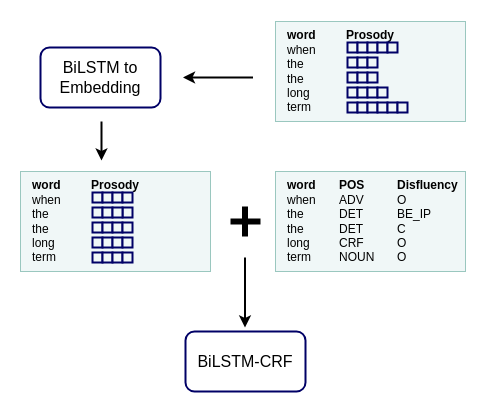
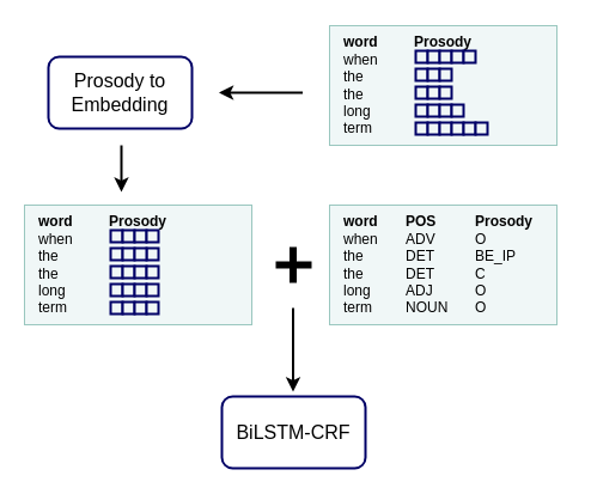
  <mxCell id="0" />
  <mxCell id="1" parent="0" />
  <mxCell id="2" value="&lt;font style=&quot;font-size: 16px&quot;&gt;BiLSTM-CRF&lt;/font&gt;" style="rounded=1;whiteSpace=wrap;html=1;strokeColor=#000066;strokeWidth=2;" vertex="1" parent="1"><mxGeometry x="185" y="331" width="120" height="60" as="geometry" /></mxCell>
  <mxCell id="3" value="" style="group" vertex="1" connectable="0" parent="1"><mxGeometry x="275" y="171" width="190" height="100" as="geometry" /></mxCell>
  <mxCell id="4" value="" style="rounded=0;whiteSpace=wrap;html=1;align=left;fillColor=#F0F7F7;strokeColor=#9AC7BF;" vertex="1" parent="3"><mxGeometry width="190" height="100" as="geometry" /></mxCell>
  <mxCell id="5" value="&lt;div align=&quot;left&quot;&gt;&lt;b&gt;word&lt;/b&gt;&lt;/div&gt;&lt;div align=&quot;left&quot;&gt;&lt;b&gt;&lt;/b&gt;when&amp;nbsp; &lt;br&gt;&lt;/div&gt;&lt;div align=&quot;left&quot;&gt;the&lt;br&gt;&lt;/div&gt;&lt;div align=&quot;left&quot;&gt;the&lt;br&gt;&lt;/div&gt;&lt;div align=&quot;left&quot;&gt;long&lt;br&gt;&lt;/div&gt;&lt;div align=&quot;left&quot;&gt;term&lt;br&gt;&lt;/div&gt;" style="text;html=1;strokeColor=none;fillColor=none;align=left;verticalAlign=middle;whiteSpace=wrap;rounded=0;" vertex="1" parent="3"><mxGeometry x="10" width="40" height="100" as="geometry" /></mxCell>
- <mxCell id="6" value="&lt;div align=&quot;left&quot;&gt;&lt;b&gt;POS&lt;/b&gt;&lt;/div&gt;&lt;div align=&quot;left&quot;&gt;ADV&lt;/div&gt;&lt;div align=&quot;left&quot;&gt;DET&lt;/div&gt;&lt;div align=&quot;left&quot;&gt;DET&lt;/div&gt;&lt;div align=&quot;left&quot;&gt;CRF&lt;/div&gt;&lt;div align=&quot;left&quot;&gt;NOUN&lt;br&gt;&lt;/div&gt;" style="text;html=1;strokeColor=none;fillColor=none;align=left;verticalAlign=middle;whiteSpace=wrap;rounded=0;" vertex="1" parent="3"><mxGeometry x="62" width="40" height="100" as="geometry" /></mxCell>
- <mxCell id="7" value="&lt;div align=&quot;left&quot;&gt;&lt;b&gt;Disfluency&lt;/b&gt;&lt;/div&gt;&lt;div align=&quot;left&quot;&gt;O&lt;/div&gt;&lt;div align=&quot;left&quot;&gt;BE_IP&lt;/div&gt;&lt;div align=&quot;left&quot;&gt;C&lt;/div&gt;&lt;div align=&quot;left&quot;&gt;O&lt;/div&gt;&lt;div align=&quot;left&quot;&gt;O&lt;br&gt;&lt;/div&gt;" style="text;html=1;strokeColor=none;fillColor=none;align=left;verticalAlign=middle;whiteSpace=wrap;rounded=0;" vertex="1" parent="3"><mxGeometry x="120" width="70" height="100" as="geometry" /></mxCell>
- <mxCell id="8" value="&lt;font style=&quot;font-size: 16px&quot;&gt;BiLSTM to Embedding&lt;/font&gt;" style="rounded=1;whiteSpace=wrap;html=1;strokeColor=#000066;strokeWidth=2;" vertex="1" parent="1"><mxGeometry x="40" y="47" width="120" height="60" as="geometry" /></mxCell>
+ <mxCell id="6" value="&lt;div align=&quot;left&quot;&gt;&lt;b&gt;POS&lt;/b&gt;&lt;/div&gt;&lt;div align=&quot;left&quot;&gt;ADV&lt;/div&gt;&lt;div align=&quot;left&quot;&gt;DET&lt;/div&gt;&lt;div align=&quot;left&quot;&gt;DET&lt;/div&gt;&lt;div align=&quot;left&quot;&gt;ADJ&lt;/div&gt;&lt;div align=&quot;left&quot;&gt;NOUN&lt;br&gt;&lt;/div&gt;" style="text;html=1;strokeColor=none;fillColor=none;align=left;verticalAlign=middle;whiteSpace=wrap;rounded=0;" vertex="1" parent="3"><mxGeometry x="62" width="40" height="100" as="geometry" /></mxCell>
+ <mxCell id="7" value="&lt;div align=&quot;left&quot;&gt;&lt;b&gt;Prosody&lt;/b&gt;&lt;/div&gt;&lt;div align=&quot;left&quot;&gt;O&lt;/div&gt;&lt;div align=&quot;left&quot;&gt;BE_IP&lt;/div&gt;&lt;div align=&quot;left&quot;&gt;C&lt;/div&gt;&lt;div align=&quot;left&quot;&gt;O&lt;/div&gt;&lt;div align=&quot;left&quot;&gt;O&lt;br&gt;&lt;/div&gt;" style="text;html=1;strokeColor=none;fillColor=none;align=left;verticalAlign=middle;whiteSpace=wrap;rounded=0;" vertex="1" parent="3"><mxGeometry x="120" width="70" height="100" as="geometry" /></mxCell>
+ <mxCell id="8" value="&lt;font style=&quot;font-size: 16px&quot;&gt;Prosody to Embedding&lt;/font&gt;" style="rounded=1;whiteSpace=wrap;html=1;strokeColor=#000066;strokeWidth=2;" vertex="1" parent="1"><mxGeometry x="40" y="47" width="120" height="60" as="geometry" /></mxCell>
  <mxCell id="9" value="" style="group" vertex="1" connectable="0" parent="1"><mxGeometry x="275" y="21" width="190" height="100" as="geometry" /></mxCell>
  <mxCell id="10" value="" style="rounded=0;whiteSpace=wrap;html=1;align=left;fillColor=#F0F7F7;strokeColor=#9AC7BF;" vertex="1" parent="9"><mxGeometry width="190" height="100" as="geometry" /></mxCell>
  <mxCell id="11" value="&lt;div align=&quot;left&quot;&gt;&lt;b&gt;word&lt;/b&gt;&lt;/div&gt;&lt;div align=&quot;left&quot;&gt;&lt;b&gt;&lt;/b&gt;when&amp;nbsp; &lt;br&gt;&lt;/div&gt;&lt;div align=&quot;left&quot;&gt;the&lt;br&gt;&lt;/div&gt;&lt;div align=&quot;left&quot;&gt;the&lt;br&gt;&lt;/div&gt;&lt;div align=&quot;left&quot;&gt;long&lt;br&gt;&lt;/div&gt;&lt;div align=&quot;left&quot;&gt;term&lt;br&gt;&lt;/div&gt;" style="text;html=1;strokeColor=none;fillColor=none;align=left;verticalAlign=middle;whiteSpace=wrap;rounded=0;" vertex="1" parent="9"><mxGeometry x="10" width="40" height="100" as="geometry" /></mxCell>
  <mxCell id="12" value="&lt;b&gt;Prosody&lt;/b&gt;" style="text;html=1;strokeColor=none;fillColor=none;align=left;verticalAlign=middle;whiteSpace=wrap;rounded=0;" vertex="1" parent="9"><mxGeometry x="69" y="-1" width="128" height="30" as="geometry" /></mxCell>
  <mxCell id="13" value="" style="group" vertex="1" connectable="0" parent="9"><mxGeometry x="72" y="20" width="40" height="10" as="geometry" /></mxCell>
  <mxCell id="14" value="" style="group" vertex="1" connectable="0" parent="13"><mxGeometry width="40" height="10" as="geometry" /></mxCell>
  <mxCell id="15" value="" style="group" vertex="1" connectable="0" parent="14"><mxGeometry width="20" height="10" as="geometry" /></mxCell>
  <mxCell id="16" value="" style="rounded=0;whiteSpace=wrap;html=1;strokeColor=#000066;strokeWidth=2;fillColor=#F0F7F7;" vertex="1" parent="15"><mxGeometry y="1" width="10" height="10" as="geometry" /></mxCell>
  <mxCell id="17" value="" style="rounded=0;whiteSpace=wrap;html=1;strokeColor=#000066;strokeWidth=2;fillColor=#F0F7F7;" vertex="1" parent="15"><mxGeometry x="10" y="1" width="10" height="10" as="geometry" /></mxCell>
  <mxCell id="18" value="" style="rounded=0;whiteSpace=wrap;html=1;strokeColor=#000066;strokeWidth=2;fillColor=#F0F7F7;" vertex="1" parent="14"><mxGeometry x="20" y="1" width="10" height="10" as="geometry" /></mxCell>
  <mxCell id="19" value="" style="rounded=0;whiteSpace=wrap;html=1;strokeColor=#000066;strokeWidth=2;fillColor=#F0F7F7;" vertex="1" parent="14"><mxGeometry x="30" y="1" width="10" height="10" as="geometry" /></mxCell>
  <mxCell id="20" value="" style="rounded=0;whiteSpace=wrap;html=1;strokeColor=#000066;strokeWidth=2;fillColor=#F0F7F7;" vertex="1" parent="9"><mxGeometry x="112" y="21" width="10" height="10" as="geometry" /></mxCell>
  <mxCell id="21" value="" style="group" vertex="1" connectable="0" parent="9"><mxGeometry x="72" y="36" width="30" height="10" as="geometry" /></mxCell>
  <mxCell id="22" value="" style="rounded=0;whiteSpace=wrap;html=1;strokeColor=#000066;strokeWidth=2;fillColor=#F0F7F7;" vertex="1" parent="21"><mxGeometry width="10" height="10" as="geometry" /></mxCell>
  <mxCell id="23" value="" style="rounded=0;whiteSpace=wrap;html=1;strokeColor=#000066;strokeWidth=2;fillColor=#F0F7F7;" vertex="1" parent="21"><mxGeometry x="10" width="10" height="10" as="geometry" /></mxCell>
  <mxCell id="24" value="" style="rounded=0;whiteSpace=wrap;html=1;strokeColor=#000066;strokeWidth=2;fillColor=#F0F7F7;" vertex="1" parent="21"><mxGeometry x="20" width="10" height="10" as="geometry" /></mxCell>
  <mxCell id="25" value="" style="group" vertex="1" connectable="0" parent="9"><mxGeometry x="72" y="51" width="30" height="10" as="geometry" /></mxCell>
  <mxCell id="26" value="" style="group" vertex="1" connectable="0" parent="25"><mxGeometry width="30" height="10" as="geometry" /></mxCell>
  <mxCell id="27" value="" style="group" vertex="1" connectable="0" parent="26"><mxGeometry width="30" height="10" as="geometry" /></mxCell>
  <mxCell id="28" value="" style="group" vertex="1" connectable="0" parent="27"><mxGeometry width="30" height="10" as="geometry" /></mxCell>
  <mxCell id="29" value="" style="rounded=0;whiteSpace=wrap;html=1;strokeColor=#000066;strokeWidth=2;fillColor=#F0F7F7;" vertex="1" parent="28"><mxGeometry width="10" height="10" as="geometry" /></mxCell>
  <mxCell id="30" value="" style="rounded=0;whiteSpace=wrap;html=1;strokeColor=#000066;strokeWidth=2;fillColor=#F0F7F7;" vertex="1" parent="28"><mxGeometry x="10" width="10" height="10" as="geometry" /></mxCell>
  <mxCell id="31" value="" style="rounded=0;whiteSpace=wrap;html=1;strokeColor=#000066;strokeWidth=2;fillColor=#F0F7F7;" vertex="1" parent="28"><mxGeometry x="20" width="10" height="10" as="geometry" /></mxCell>
  <mxCell id="32" value="" style="group" vertex="1" connectable="0" parent="9"><mxGeometry x="71" y="66" width="60" height="24" as="geometry" /></mxCell>
  <mxCell id="33" value="" style="rounded=0;whiteSpace=wrap;html=1;strokeColor=#000066;strokeWidth=2;fillColor=#F0F7F7;" vertex="1" parent="32"><mxGeometry x="1" width="10" height="10" as="geometry" /></mxCell>
  <mxCell id="34" value="" style="rounded=0;whiteSpace=wrap;html=1;strokeColor=#000066;strokeWidth=2;fillColor=#F0F7F7;" vertex="1" parent="32"><mxGeometry x="11" width="10" height="10" as="geometry" /></mxCell>
  <mxCell id="35" value="" style="rounded=0;whiteSpace=wrap;html=1;strokeColor=#000066;strokeWidth=2;fillColor=#F0F7F7;" vertex="1" parent="32"><mxGeometry x="21" width="10" height="10" as="geometry" /></mxCell>
  <mxCell id="36" value="" style="rounded=0;whiteSpace=wrap;html=1;strokeColor=#000066;strokeWidth=2;fillColor=#F0F7F7;" vertex="1" parent="32"><mxGeometry x="31" width="10" height="10" as="geometry" /></mxCell>
  <mxCell id="37" value="" style="group" vertex="1" connectable="0" parent="32"><mxGeometry x="1" y="15" width="60" height="10" as="geometry" /></mxCell>
  <mxCell id="38" value="" style="rounded=0;whiteSpace=wrap;html=1;strokeColor=#000066;strokeWidth=2;fillColor=#F0F7F7;" vertex="1" parent="37"><mxGeometry width="10" height="10" as="geometry" /></mxCell>
  <mxCell id="39" value="" style="rounded=0;whiteSpace=wrap;html=1;strokeColor=#000066;strokeWidth=2;fillColor=#F0F7F7;" vertex="1" parent="37"><mxGeometry x="10" width="10" height="10" as="geometry" /></mxCell>
  <mxCell id="40" value="" style="rounded=0;whiteSpace=wrap;html=1;strokeColor=#000066;strokeWidth=2;fillColor=#F0F7F7;" vertex="1" parent="37"><mxGeometry x="20" width="10" height="10" as="geometry" /></mxCell>
  <mxCell id="41" value="" style="rounded=0;whiteSpace=wrap;html=1;strokeColor=#000066;strokeWidth=2;fillColor=#F0F7F7;" vertex="1" parent="37"><mxGeometry x="30" width="10" height="10" as="geometry" /></mxCell>
  <mxCell id="42" value="" style="rounded=0;whiteSpace=wrap;html=1;strokeColor=#000066;strokeWidth=2;fillColor=#F0F7F7;" vertex="1" parent="37"><mxGeometry x="40" width="10" height="10" as="geometry" /></mxCell>
  <mxCell id="43" value="" style="rounded=0;whiteSpace=wrap;html=1;strokeColor=#000066;strokeWidth=2;fillColor=#F0F7F7;" vertex="1" parent="37"><mxGeometry x="50" width="10" height="10" as="geometry" /></mxCell>
  <mxCell id="44" value="" style="group" vertex="1" connectable="0" parent="1"><mxGeometry x="20" y="171" width="190" height="100" as="geometry" /></mxCell>
  <mxCell id="45" value="" style="rounded=0;whiteSpace=wrap;html=1;align=left;fillColor=#F0F7F7;strokeColor=#9AC7BF;" vertex="1" parent="44"><mxGeometry width="190" height="100" as="geometry" /></mxCell>
  <mxCell id="46" value="&lt;div align=&quot;left&quot;&gt;&lt;b&gt;word&lt;/b&gt;&lt;/div&gt;&lt;div align=&quot;left&quot;&gt;&lt;b&gt;&lt;/b&gt;when&amp;nbsp; &lt;br&gt;&lt;/div&gt;&lt;div align=&quot;left&quot;&gt;the&lt;br&gt;&lt;/div&gt;&lt;div align=&quot;left&quot;&gt;the&lt;br&gt;&lt;/div&gt;&lt;div align=&quot;left&quot;&gt;long&lt;br&gt;&lt;/div&gt;&lt;div align=&quot;left&quot;&gt;term&lt;br&gt;&lt;/div&gt;" style="text;html=1;strokeColor=none;fillColor=none;align=left;verticalAlign=middle;whiteSpace=wrap;rounded=0;" vertex="1" parent="44"><mxGeometry x="10" width="40" height="100" as="geometry" /></mxCell>
  <mxCell id="47" value="&lt;b&gt;Prosody&lt;/b&gt;" style="text;html=1;strokeColor=none;fillColor=none;align=left;verticalAlign=middle;whiteSpace=wrap;rounded=0;" vertex="1" parent="44"><mxGeometry x="69" y="-1" width="128" height="30" as="geometry" /></mxCell>
  <mxCell id="48" value="" style="group" vertex="1" connectable="0" parent="44"><mxGeometry x="72" y="20" width="40" height="10" as="geometry" /></mxCell>
  <mxCell id="49" value="" style="group" vertex="1" connectable="0" parent="48"><mxGeometry width="40" height="10" as="geometry" /></mxCell>
  <mxCell id="50" value="" style="group" vertex="1" connectable="0" parent="49"><mxGeometry width="20" height="10" as="geometry" /></mxCell>
  <mxCell id="51" value="" style="rounded=0;whiteSpace=wrap;html=1;strokeColor=#000066;strokeWidth=2;fillColor=#F0F7F7;" vertex="1" parent="50"><mxGeometry y="1" width="10" height="10" as="geometry" /></mxCell>
  <mxCell id="52" value="" style="rounded=0;whiteSpace=wrap;html=1;strokeColor=#000066;strokeWidth=2;fillColor=#F0F7F7;" vertex="1" parent="50"><mxGeometry x="10" y="1" width="10" height="10" as="geometry" /></mxCell>
  <mxCell id="53" value="" style="rounded=0;whiteSpace=wrap;html=1;strokeColor=#000066;strokeWidth=2;fillColor=#F0F7F7;" vertex="1" parent="49"><mxGeometry x="20" y="1" width="10" height="10" as="geometry" /></mxCell>
  <mxCell id="54" value="" style="rounded=0;whiteSpace=wrap;html=1;strokeColor=#000066;strokeWidth=2;fillColor=#F0F7F7;" vertex="1" parent="49"><mxGeometry x="30" y="1" width="10" height="10" as="geometry" /></mxCell>
  <mxCell id="55" value="" style="rounded=0;whiteSpace=wrap;html=1;strokeColor=#000066;strokeWidth=2;fillColor=#F0F7F7;" vertex="1" parent="44"><mxGeometry x="102" y="36" width="10" height="10" as="geometry" /></mxCell>
  <mxCell id="56" value="" style="group" vertex="1" connectable="0" parent="44"><mxGeometry x="72" y="36" width="30" height="10" as="geometry" /></mxCell>
  <mxCell id="57" value="" style="rounded=0;whiteSpace=wrap;html=1;strokeColor=#000066;strokeWidth=2;fillColor=#F0F7F7;" vertex="1" parent="56"><mxGeometry width="10" height="10" as="geometry" /></mxCell>
  <mxCell id="58" value="" style="rounded=0;whiteSpace=wrap;html=1;strokeColor=#000066;strokeWidth=2;fillColor=#F0F7F7;" vertex="1" parent="56"><mxGeometry x="10" width="10" height="10" as="geometry" /></mxCell>
  <mxCell id="59" value="" style="rounded=0;whiteSpace=wrap;html=1;strokeColor=#000066;strokeWidth=2;fillColor=#F0F7F7;" vertex="1" parent="56"><mxGeometry x="20" width="10" height="10" as="geometry" /></mxCell>
  <mxCell id="60" value="" style="group" vertex="1" connectable="0" parent="44"><mxGeometry x="72" y="51" width="30" height="10" as="geometry" /></mxCell>
  <mxCell id="61" value="" style="group" vertex="1" connectable="0" parent="60"><mxGeometry width="30" height="10" as="geometry" /></mxCell>
  <mxCell id="62" value="" style="group" vertex="1" connectable="0" parent="61"><mxGeometry width="30" height="10" as="geometry" /></mxCell>
  <mxCell id="63" value="" style="group" vertex="1" connectable="0" parent="62"><mxGeometry width="30" height="10" as="geometry" /></mxCell>
  <mxCell id="64" value="" style="rounded=0;whiteSpace=wrap;html=1;strokeColor=#000066;strokeWidth=2;fillColor=#F0F7F7;" vertex="1" parent="63"><mxGeometry width="10" height="10" as="geometry" /></mxCell>
  <mxCell id="65" value="" style="rounded=0;whiteSpace=wrap;html=1;strokeColor=#000066;strokeWidth=2;fillColor=#F0F7F7;" vertex="1" parent="63"><mxGeometry x="10" width="10" height="10" as="geometry" /></mxCell>
  <mxCell id="66" value="" style="rounded=0;whiteSpace=wrap;html=1;strokeColor=#000066;strokeWidth=2;fillColor=#F0F7F7;" vertex="1" parent="63"><mxGeometry x="20" width="10" height="10" as="geometry" /></mxCell>
  <mxCell id="67" value="" style="group" vertex="1" connectable="0" parent="44"><mxGeometry x="71" y="66" width="60" height="24" as="geometry" /></mxCell>
  <mxCell id="68" value="" style="rounded=0;whiteSpace=wrap;html=1;strokeColor=#000066;strokeWidth=2;fillColor=#F0F7F7;" vertex="1" parent="67"><mxGeometry x="1" width="10" height="10" as="geometry" /></mxCell>
  <mxCell id="69" value="" style="rounded=0;whiteSpace=wrap;html=1;strokeColor=#000066;strokeWidth=2;fillColor=#F0F7F7;" vertex="1" parent="67"><mxGeometry x="11" width="10" height="10" as="geometry" /></mxCell>
  <mxCell id="70" value="" style="rounded=0;whiteSpace=wrap;html=1;strokeColor=#000066;strokeWidth=2;fillColor=#F0F7F7;" vertex="1" parent="67"><mxGeometry x="21" width="10" height="10" as="geometry" /></mxCell>
  <mxCell id="71" value="" style="rounded=0;whiteSpace=wrap;html=1;strokeColor=#000066;strokeWidth=2;fillColor=#F0F7F7;" vertex="1" parent="67"><mxGeometry x="31" width="10" height="10" as="geometry" /></mxCell>
  <mxCell id="72" value="" style="group" vertex="1" connectable="0" parent="67"><mxGeometry x="1" y="15" width="60" height="10" as="geometry" /></mxCell>
  <mxCell id="73" value="" style="rounded=0;whiteSpace=wrap;html=1;strokeColor=#000066;strokeWidth=2;fillColor=#F0F7F7;" vertex="1" parent="72"><mxGeometry width="10" height="10" as="geometry" /></mxCell>
  <mxCell id="74" value="" style="rounded=0;whiteSpace=wrap;html=1;strokeColor=#000066;strokeWidth=2;fillColor=#F0F7F7;" vertex="1" parent="72"><mxGeometry x="10" width="10" height="10" as="geometry" /></mxCell>
  <mxCell id="75" value="" style="rounded=0;whiteSpace=wrap;html=1;strokeColor=#000066;strokeWidth=2;fillColor=#F0F7F7;" vertex="1" parent="72"><mxGeometry x="20" width="10" height="10" as="geometry" /></mxCell>
  <mxCell id="76" value="" style="rounded=0;whiteSpace=wrap;html=1;strokeColor=#000066;strokeWidth=2;fillColor=#F0F7F7;" vertex="1" parent="72"><mxGeometry x="30" width="10" height="10" as="geometry" /></mxCell>
  <mxCell id="77" value="" style="rounded=0;whiteSpace=wrap;html=1;strokeColor=#000066;strokeWidth=2;fillColor=#F0F7F7;" vertex="1" parent="1"><mxGeometry x="122" y="222" width="10" height="10" as="geometry" /></mxCell>
  <mxCell id="78" value="" style="endArrow=none;html=1;strokeWidth=6;" edge="1" parent="1"><mxGeometry width="50" height="50" relative="1" as="geometry"><mxPoint x="244.5" y="236" as="sourcePoint" /><mxPoint x="244.5" y="206" as="targetPoint" /></mxGeometry></mxCell>
  <mxCell id="79" value="" style="endArrow=none;html=1;strokeWidth=6;" edge="1" parent="1"><mxGeometry width="50" height="50" relative="1" as="geometry"><mxPoint x="230" y="221" as="sourcePoint" /><mxPoint x="260" y="221" as="targetPoint" /></mxGeometry></mxCell>
  <mxCell id="80" value="" style="endArrow=classic;html=1;strokeWidth=2;" edge="1" parent="1"><mxGeometry width="50" height="50" relative="1" as="geometry"><mxPoint x="252.5" y="77" as="sourcePoint" /><mxPoint x="182.5" y="77" as="targetPoint" /></mxGeometry></mxCell>
  <mxCell id="81" value="" style="endArrow=classic;html=1;strokeWidth=2;" edge="1" parent="1"><mxGeometry width="50" height="50" relative="1" as="geometry"><mxPoint x="101" y="121" as="sourcePoint" /><mxPoint x="101" y="160" as="targetPoint" /></mxGeometry></mxCell>
  <mxCell id="82" value="" style="endArrow=classic;html=1;strokeWidth=2;" edge="1" parent="1"><mxGeometry width="50" height="50" relative="1" as="geometry"><mxPoint x="244.5" y="257" as="sourcePoint" /><mxPoint x="244.5" y="327" as="targetPoint" /></mxGeometry></mxCell>
